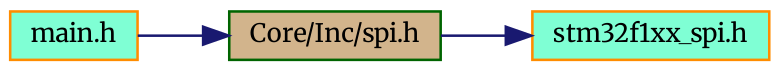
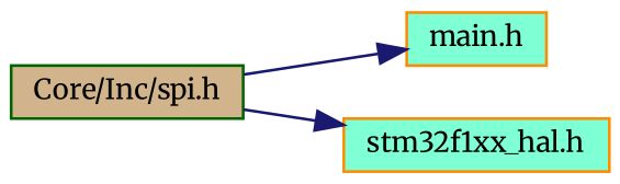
  digraph {
    fontname=Merriweather
    rankdir=LR
    node [color=darkorange fillcolor=aquamarine fontname=Merriweather fontsize=10 shape=record style=filled]
    edge [color=midnightblue fontname=Merriweather fontsize=10 labelfontname=Helvetica labelfontsize=10 style=solid]
    n1 [color=darkgreen fillcolor=tan fontcolor=black height=0.2 label="Core/Inc/spi.h" width=0.4]
    n2 [height=0.2 label="main.h" width=0.4]
-   n3 [height=0.2 label="stm32f1xx_spi.h" width=0.4]
-   n2 -> n1
+   n3 [height=0.2 label="stm32f1xx_hal.h" width=0.4]
+   n1 -> n2
    n1 -> n3
  }
